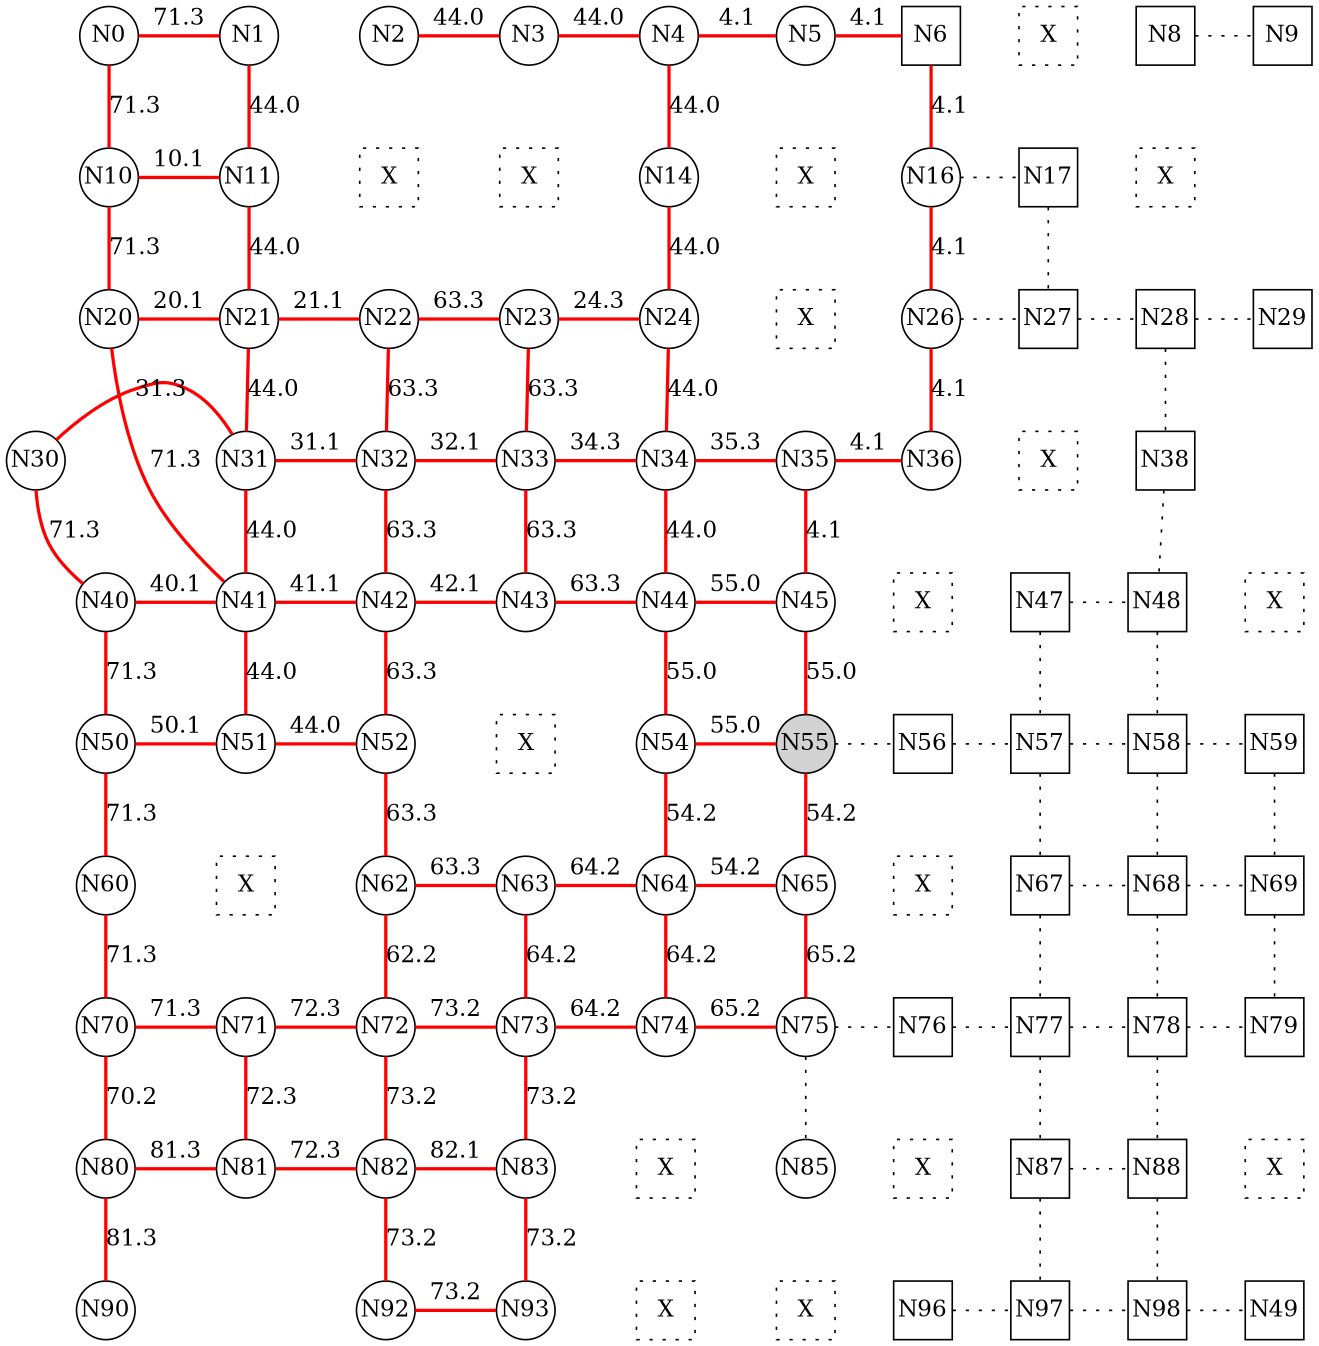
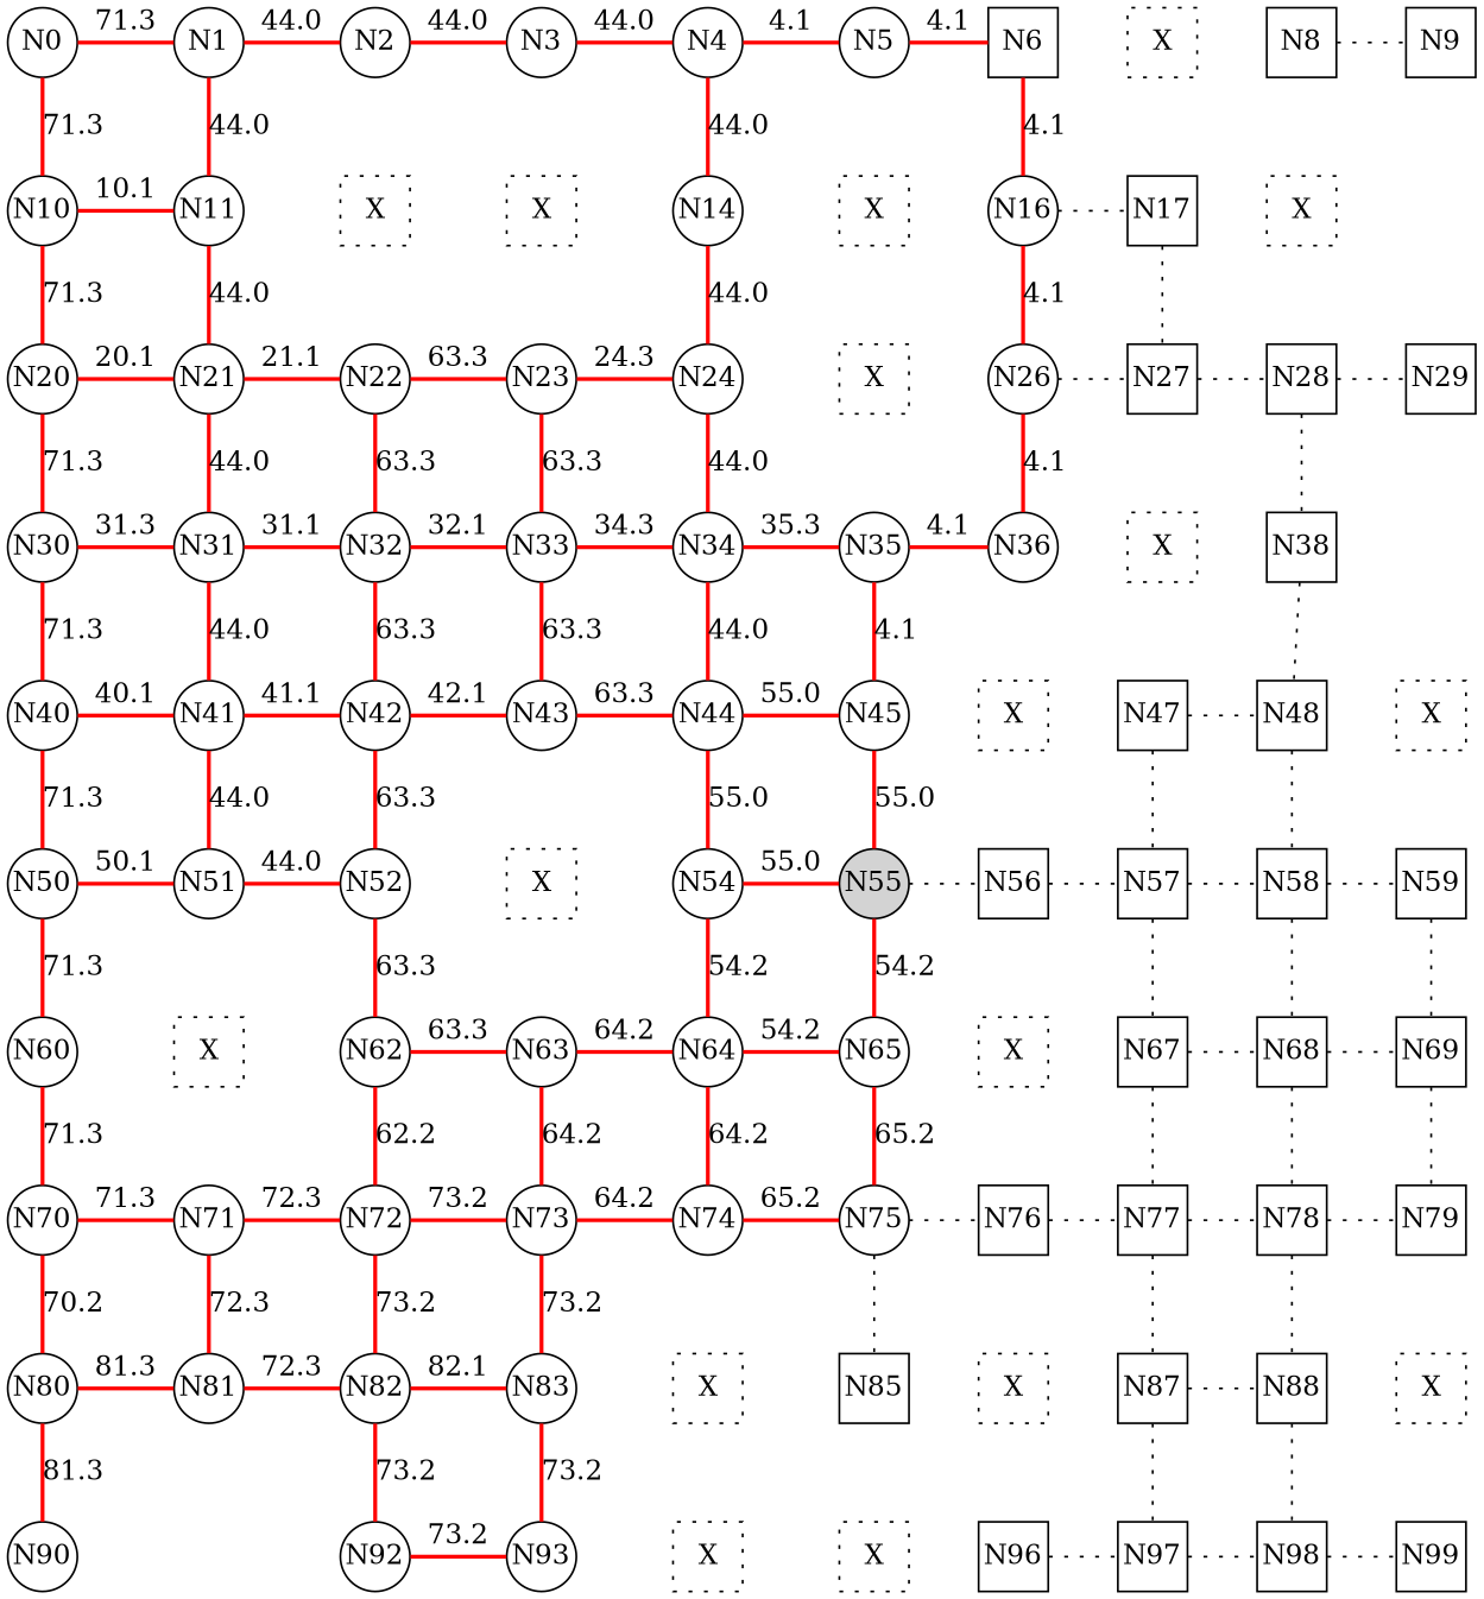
  digraph {
    node [fixedsize=true shape=circle]
    edge [dir=none style=bold]
    N0
    N1
    N2
    N3
    N4
    N5
    N6 [shape=square]
    n8 [label=X shape=square style=dotted]
    N8 [shape=square]
    N9 [shape=square]
    N10
    N11
    n13 [label=X shape=square style=dotted]
    n14 [label=X shape=square style=dotted]
    N14
    n16 [label=X shape=square style=dotted]
    N16
    N17 [shape=square]
    n19 [label=X shape=square style=dotted]
    N20
    N21
    N22
    N23
    N24
    n25 [label=X shape=square style=dotted]
    N26
    N27 [shape=square]
    N28 [shape=square]
    N29 [shape=square]
    N30
    N31
    N32
    N33
    N34
    N35
    N36
    n37 [label=X shape=square style=dotted]
    N38 [shape=square]
    N40
    N41
    N42
    N43
    N44
    N45
    n45 [label=X shape=square style=dotted]
    N47 [shape=square]
    N48 [shape=square]
    n48 [label=X shape=square style=dotted]
    N50
    N51
    N52
    n52 [label=X shape=square style=dotted]
    N54
    N55 [style=filled]
    N56 [shape=square]
    N57 [shape=square]
    N58 [shape=square]
    N59 [shape=square]
    N60
    n60 [label=X shape=square style=dotted]
    N62
    N63
    N64
    N65
    n65 [label=X shape=square style=dotted]
    N67 [shape=square]
    N68 [shape=square]
    N69 [shape=square]
    N70
    N71
    N72
    N73
    N74
    N75
    N76 [shape=square]
    N77 [shape=square]
    N78 [shape=square]
    N79 [shape=square]
    N80
    N81
    N82
    N83
    n83 [label=X shape=square style=dotted]
-   N85
+   N85 [shape=square]
    n85 [label=X shape=square style=dotted]
    N87 [shape=square]
    N88 [shape=square]
    n88 [label=X shape=square style=dotted]
    N90
    N92
    N93
    n92 [label=X shape=square style=dotted]
    n93 [label=X shape=square style=dotted]
    N96 [shape=square]
    N97 [shape=square]
    N98 [shape=square]
-   N99 [shape=square label=N49]
+   N99 [shape=square]
    subgraph sub_1 {
      rank=same
      N0
      N1
      N2
      N3
      N4
      N5
      N6
      n8
      N8
      N9
    }
    subgraph sub_2 {
      rank=same
      N10
      N11
      n13
      n14
      N14
      n16
      N16
      N17
      n19
    }
    subgraph sub_3 {
      rank=same
      N20
      N21
      N22
      N23
      N24
      n25
      N26
      N27
      N28
      N29
    }
    subgraph sub_4 {
      rank=same
      N30
      N31
      N32
      N33
      N34
      N35
      N36
      n37
      N38
    }
    subgraph sub_5 {
      rank=same
      N40
      N41
      N42
      N43
      N44
      N45
      n45
      N47
      N48
      n48
    }
    subgraph sub_6 {
      rank=same
      N50
      N51
      N52
      n52
      N54
      N55
      N56
      N57
      N58
      N59
    }
    subgraph sub_7 {
      rank=same
      N60
      n60
      N62
      N63
      N64
      N65
      n65
      N67
      N68
      N69
    }
    subgraph sub_8 {
      rank=same
      N70
      N71
      N72
      N73
      N74
      N75
      N76
      N77
      N78
      N79
    }
    subgraph sub_9 {
      rank=same
      N80
      N81
      N82
      N83
      n83
      N85
      n85
      N87
      N88
      n88
    }
    subgraph sub_10 {
      rank=same
      N90
      N92
      N93
      n92
      n93
      N96
      N97
      N98
      N99
    }
    N0 -> N1 [color=red label=71.3]
    N0 -> N10 [color=red label=71.3]
+   N1 -> N2 [color=red label=44.0]
    N1 -> N11 [color=red label=44.0]
    N2 -> N3 [color=red label=44.0]
    N2 -> n13 [label=" " style=invis]
    N3 -> N4 [color=red label=44.0]
    N3 -> n14 [label=" " style=invis]
    N4 -> N5 [color=red label=4.1]
    N4 -> N14 [color=red label=44.0]
    N5 -> N6 [color=red label=4.1]
    N5 -> n16 [label=" " style=invis]
    N6 -> n8 [label=" " style=invis]
    N6 -> N16 [color=red label=4.1]
    n8 -> N8 [label=" " style=invis]
    n8 -> N17 [label=" " style=invis]
    N8 -> N9 [style=dotted]
    N8 -> n19 [label=" " style=invis]
    N10 -> N11 [color=red label=10.1]
    N10 -> N20 [color=red label=71.3]
    N11 -> n13 [label=" " style=invis]
    N11 -> N21 [color=red label=44.0]
    n13 -> n14 [label=" " style=invis]
    n13 -> N22 [label=" " style=invis]
    n14 -> N14 [label=" " style=invis]
    n14 -> N23 [label=" " style=invis]
    N14 -> n16 [label=" " style=invis]
    N14 -> N24 [color=red label=44.0]
    n16 -> N16 [label=" " style=invis]
    n16 -> n25 [label=" " style=invis]
    N16 -> N17 [style=dotted]
    N16 -> N26 [color=red label=4.1]
    N17 -> n19 [label=" " style=invis]
    N17 -> N27 [style=dotted]
    n19 -> N28 [label=" " style=invis]
    N20 -> N21 [color=red label=20.1]
-   N20 -> N41 [color=red label=71.3]
+   N20 -> N30 [color=red label=71.3]
    N21 -> N22 [color=red label=21.1]
    N21 -> N31 [color=red label=44.0]
    N22 -> N23 [color=red label=63.3]
    N22 -> N32 [color=red label=63.3]
    N23 -> N24 [color=red label=24.3]
    N23 -> N33 [color=red label=63.3]
    N24 -> n25 [label=" " style=invis]
    N24 -> N34 [color=red label=44.0]
    n25 -> N26 [label=" " style=invis]
    n25 -> N35 [label=" " style=invis]
    N26 -> N27 [style=dotted]
    N26 -> N36 [color=red label=4.1]
    N27 -> N28 [style=dotted]
    N27 -> n37 [label=" " style=invis]
    N28 -> N29 [style=dotted]
    N28 -> N38 [style=dotted]
    N30 -> N31 [color=red label=31.3]
    N30 -> N40 [color=red label=71.3]
    N31 -> N32 [color=red label=31.1]
    N31 -> N41 [color=red label=44.0]
    N32 -> N33 [color=red label=32.1]
    N32 -> N42 [color=red label=63.3]
    N33 -> N34 [color=red label=34.3]
    N33 -> N43 [color=red label=63.3]
    N34 -> N35 [color=red label=35.3]
    N34 -> N44 [color=red label=44.0]
    N35 -> N36 [color=red label=4.1]
    N35 -> N45 [color=red label=4.1]
    N36 -> n37 [label=" " style=invis]
    N36 -> n45 [label=" " style=invis]
    n37 -> N38 [label=" " style=invis]
    n37 -> N47 [label=" " style=invis]
    N38 -> N48 [style=dotted]
    N40 -> N41 [color=red label=40.1]
    N40 -> N50 [color=red label=71.3]
    N41 -> N42 [color=red label=41.1]
    N41 -> N51 [color=red label=44.0]
    N42 -> N43 [color=red label=42.1]
    N42 -> N52 [color=red label=63.3]
    N43 -> N44 [color=red label=63.3]
    N43 -> n52 [label=" " style=invis]
    N44 -> N45 [color=red label=55.0]
    N44 -> N54 [color=red label=55.0]
    N45 -> n45 [label=" " style=invis]
    N45 -> N55 [color=red label=55.0]
    n45 -> N47 [label=" " style=invis]
    n45 -> N56 [label=" " style=invis]
    N47 -> N48 [style=dotted]
    N47 -> N57 [style=dotted]
    N48 -> n48 [label=" " style=invis]
    N48 -> N58 [style=dotted]
    n48 -> N59 [label=" " style=invis]
    N50 -> N51 [color=red label=50.1]
    N50 -> N60 [color=red label=71.3]
    N51 -> N52 [color=red label=44.0]
    N51 -> n60 [label=" " style=invis]
    N52 -> n52 [label=" " style=invis]
    N52 -> N62 [color=red label=63.3]
    n52 -> N54 [label=" " style=invis]
    n52 -> N63 [label=" " style=invis]
    N54 -> N55 [color=red label=55.0]
    N54 -> N64 [color=red label=54.2]
    N55 -> N56 [style=dotted]
    N55 -> N65 [color=red label=54.2]
    N56 -> N57 [style=dotted]
    N56 -> n65 [label=" " style=invis]
    N57 -> N58 [style=dotted]
    N57 -> N67 [style=dotted]
    N58 -> N59 [style=dotted]
    N58 -> N68 [style=dotted]
    N59 -> N69 [style=dotted]
    N60 -> n60 [label=" " style=invis]
    N60 -> N70 [color=red label=71.3]
    n60 -> N62 [label=" " style=invis]
    n60 -> N71 [label=" " style=invis]
    N62 -> N63 [color=red label=63.3]
    N62 -> N72 [color=red label=62.2]
    N63 -> N64 [color=red label=64.2]
    N63 -> N73 [color=red label=64.2]
    N64 -> N65 [color=red label=54.2]
    N64 -> N74 [color=red label=64.2]
    N65 -> n65 [label=" " style=invis]
    N65 -> N75 [color=red label=65.2]
    n65 -> N67 [label=" " style=invis]
    n65 -> N76 [label=" " style=invis]
    N67 -> N68 [style=dotted]
    N67 -> N77 [style=dotted]
    N68 -> N69 [style=dotted]
    N68 -> N78 [style=dotted]
    N69 -> N79 [style=dotted]
    N70 -> N71 [color=red label=71.3]
    N70 -> N80 [color=red label=70.2]
    N71 -> N72 [color=red label=72.3]
    N71 -> N81 [color=red label=72.3]
    N72 -> N73 [color=red label=73.2]
    N72 -> N82 [color=red label=73.2]
    N73 -> N74 [color=red label=64.2]
    N73 -> N83 [color=red label=73.2]
    N74 -> N75 [color=red label=65.2]
    N74 -> n83 [label=" " style=invis]
    N75 -> N76 [style=dotted]
    N75 -> N85 [style=dotted]
    N76 -> N77 [style=dotted]
    N76 -> n85 [label=" " style=invis]
    N77 -> N78 [style=dotted]
    N77 -> N87 [style=dotted]
    N78 -> N79 [style=dotted]
    N78 -> N88 [style=dotted]
    N79 -> n88 [label=" " style=invis]
    N80 -> N81 [color=red label=81.3]
    N80 -> N90 [color=red label=81.3]
    N81 -> N82 [color=red label=72.3]
    N82 -> N83 [color=red label=82.1]
    N82 -> N92 [color=red label=73.2]
    N83 -> n83 [label=" " style=invis]
    N83 -> N93 [color=red label=73.2]
    n83 -> N85 [label=" " style=invis]
    n83 -> n92 [label=" " style=invis]
    N85 -> n85 [label=" " style=invis]
    N85 -> n93 [label=" " style=invis]
    n85 -> N87 [label=" " style=invis]
    n85 -> N96 [label=" " style=invis]
    N87 -> N88 [style=dotted]
    N87 -> N97 [style=dotted]
    N88 -> n88 [label=" " style=invis]
    N88 -> N98 [style=dotted]
    n88 -> N99 [label=" " style=invis]
    N92 -> N93 [color=red label=73.2]
    N93 -> n92 [label=" " style=invis]
    n92 -> n93 [label=" " style=invis]
    n93 -> N96 [label=" " style=invis]
    N96 -> N97 [style=dotted]
    N97 -> N98 [style=dotted]
    N98 -> N99 [style=dotted]
  }
